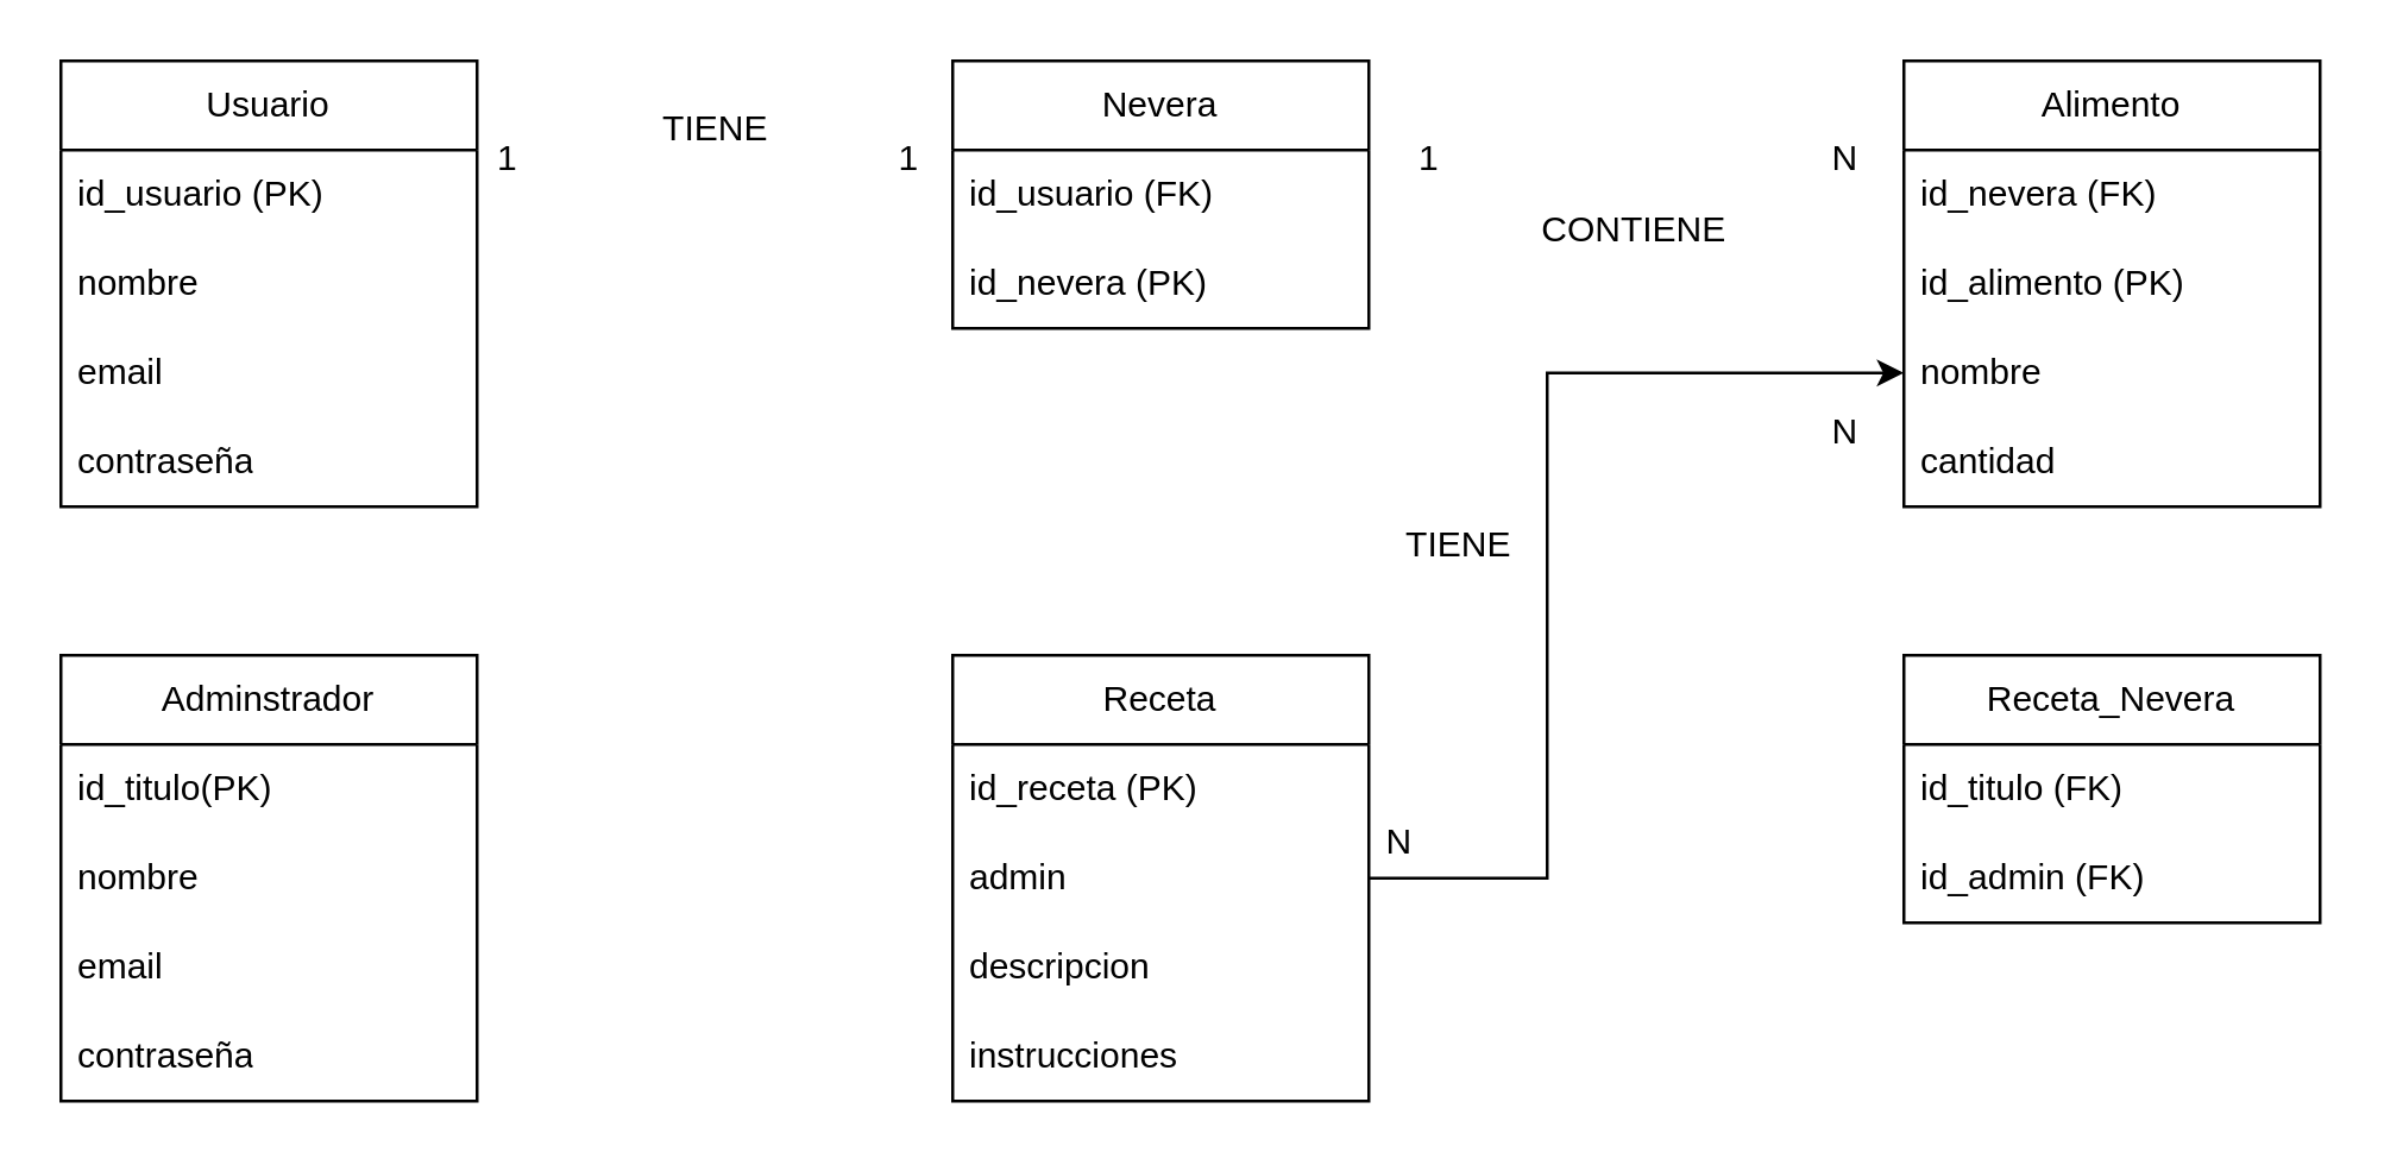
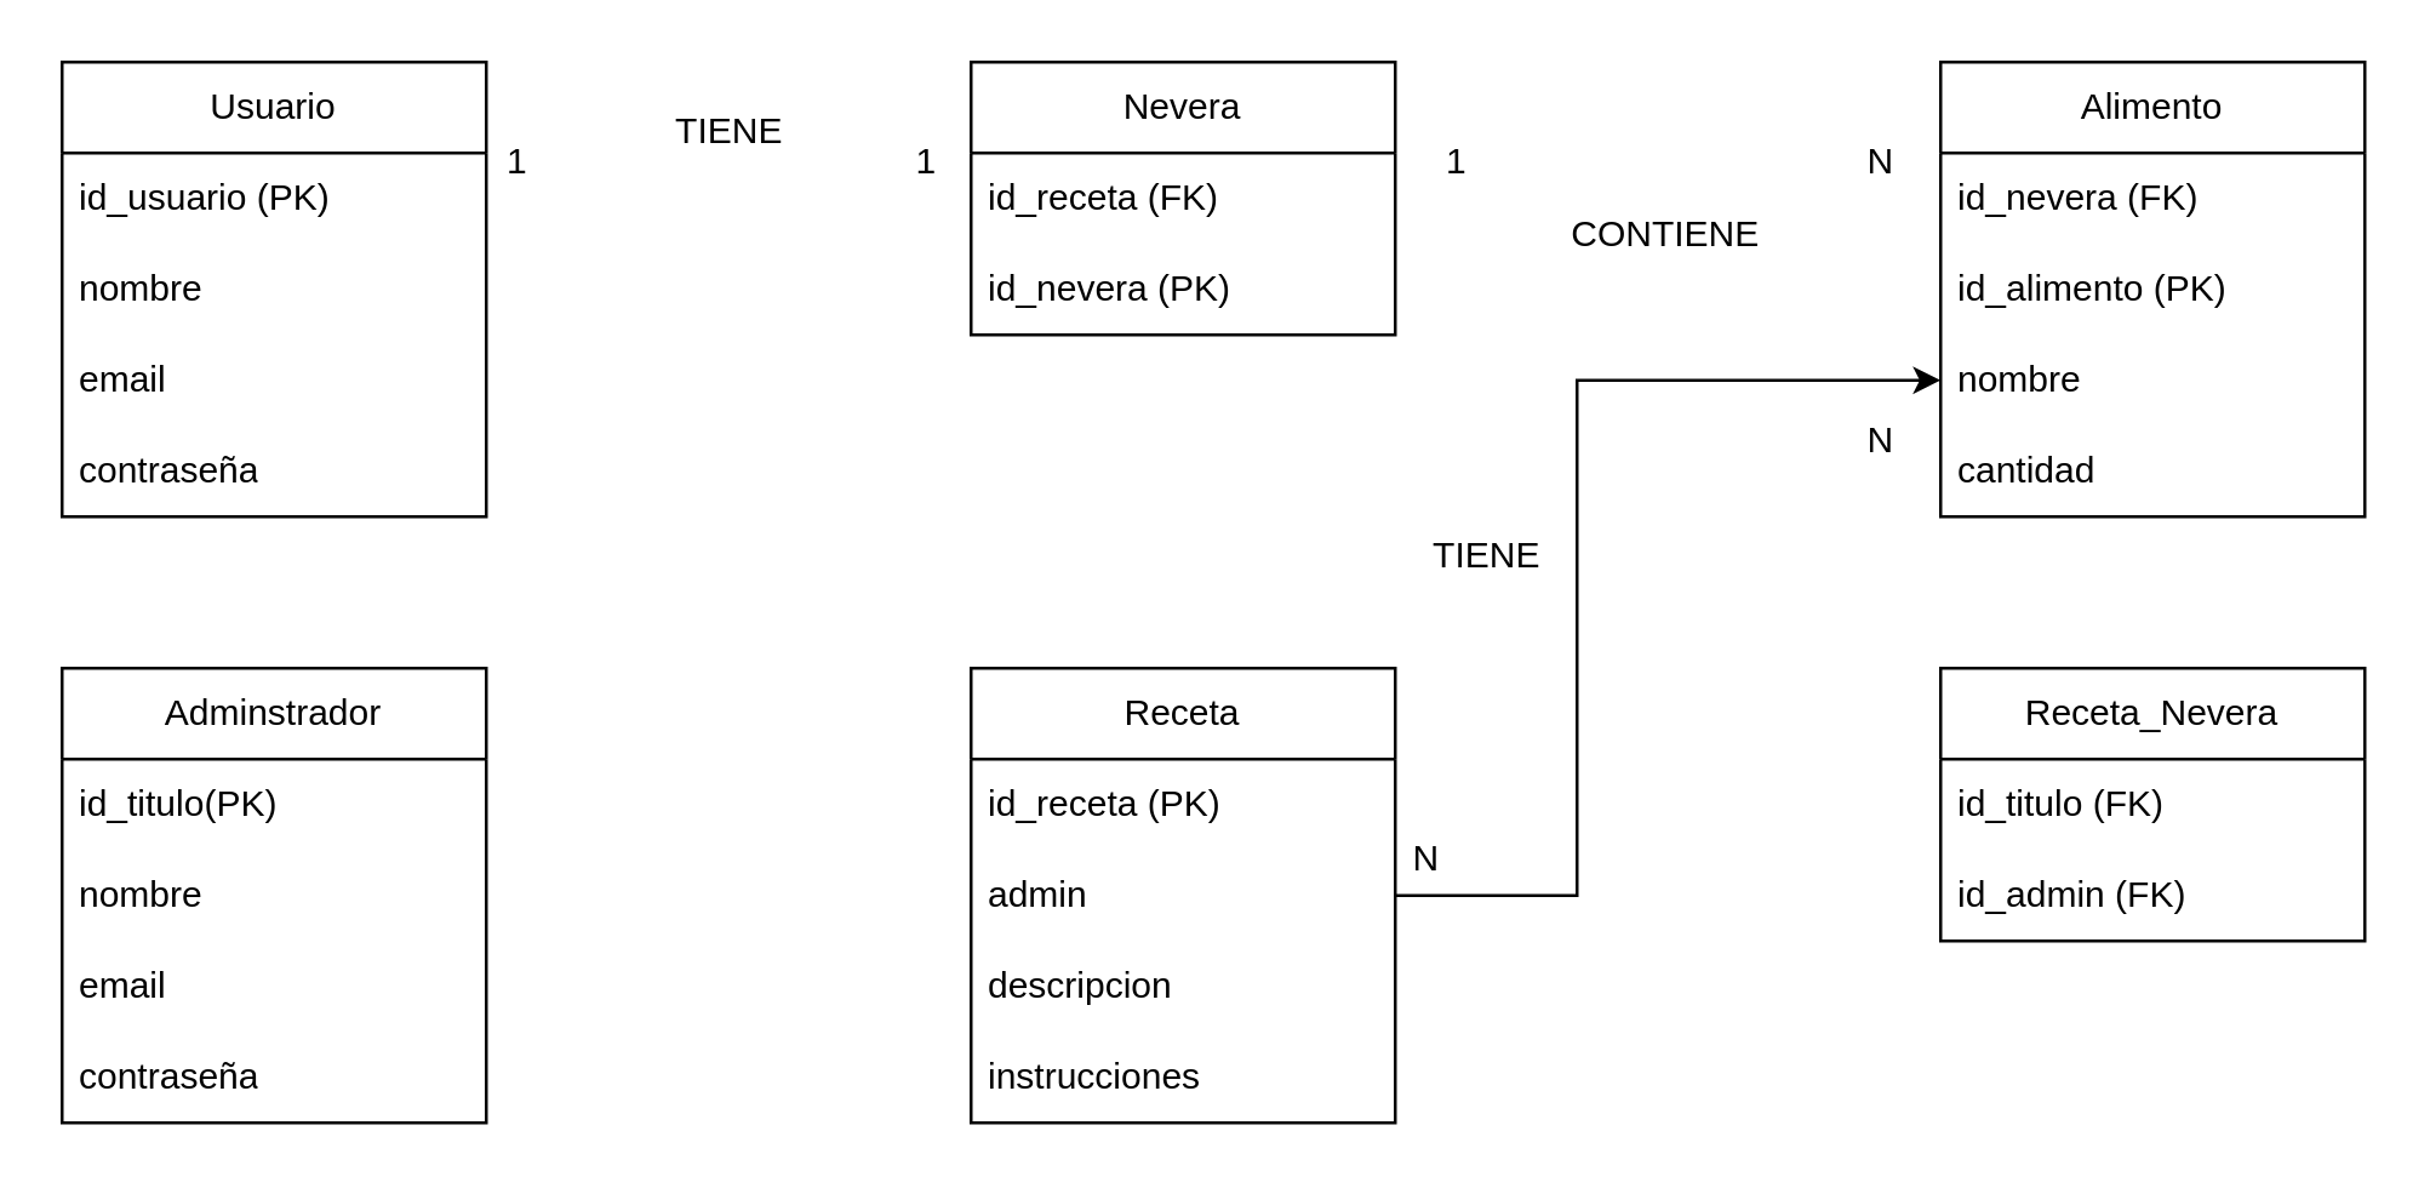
  <mxCell id="0" />
  <mxCell id="1" parent="0" />
  <mxCell id="2" value="Usuario" style="swimlane;fontStyle=0;childLayout=stackLayout;horizontal=1;startSize=30;horizontalStack=0;resizeParent=1;resizeParentMax=0;resizeLast=0;collapsible=1;marginBottom=0;whiteSpace=wrap;html=1;" vertex="1" parent="1"><mxGeometry x="20" y="20" width="140" height="150" as="geometry" /></mxCell>
  <mxCell id="3" value="id_usuario (PK)" style="text;strokeColor=none;fillColor=none;align=left;verticalAlign=middle;spacingLeft=4;spacingRight=4;overflow=hidden;points=[[0,0.5],[1,0.5]];portConstraint=eastwest;rotatable=0;whiteSpace=wrap;html=1;" vertex="1" parent="2"><mxGeometry y="30" width="140" height="30" as="geometry" /></mxCell>
  <mxCell id="4" value="nombre" style="text;strokeColor=none;fillColor=none;align=left;verticalAlign=middle;spacingLeft=4;spacingRight=4;overflow=hidden;points=[[0,0.5],[1,0.5]];portConstraint=eastwest;rotatable=0;whiteSpace=wrap;html=1;" vertex="1" parent="2"><mxGeometry y="60" width="140" height="30" as="geometry" /></mxCell>
  <mxCell id="5" value="email" style="text;strokeColor=none;fillColor=none;align=left;verticalAlign=middle;spacingLeft=4;spacingRight=4;overflow=hidden;points=[[0,0.5],[1,0.5]];portConstraint=eastwest;rotatable=0;whiteSpace=wrap;html=1;" vertex="1" parent="2"><mxGeometry y="90" width="140" height="30" as="geometry" /></mxCell>
  <mxCell id="6" value="contraseña" style="text;strokeColor=none;fillColor=none;align=left;verticalAlign=middle;spacingLeft=4;spacingRight=4;overflow=hidden;points=[[0,0.5],[1,0.5]];portConstraint=eastwest;rotatable=0;whiteSpace=wrap;html=1;" vertex="1" parent="2"><mxGeometry y="120" width="140" height="30" as="geometry" /></mxCell>
  <mxCell id="7" value="Nevera" style="swimlane;fontStyle=0;childLayout=stackLayout;horizontal=1;startSize=30;horizontalStack=0;resizeParent=1;resizeParentMax=0;resizeLast=0;collapsible=1;marginBottom=0;whiteSpace=wrap;html=1;" vertex="1" parent="1"><mxGeometry x="320" y="20" width="140" height="90" as="geometry" /></mxCell>
- <mxCell id="8" value="id_usuario (FK)" style="text;strokeColor=none;fillColor=none;align=left;verticalAlign=middle;spacingLeft=4;spacingRight=4;overflow=hidden;points=[[0,0.5],[1,0.5]];portConstraint=eastwest;rotatable=0;whiteSpace=wrap;html=1;" vertex="1" parent="7"><mxGeometry y="30" width="140" height="30" as="geometry" /></mxCell>
+ <mxCell id="8" value="id_receta (FK)" style="text;strokeColor=none;fillColor=none;align=left;verticalAlign=middle;spacingLeft=4;spacingRight=4;overflow=hidden;points=[[0,0.5],[1,0.5]];portConstraint=eastwest;rotatable=0;whiteSpace=wrap;html=1;" vertex="1" parent="7"><mxGeometry y="30" width="140" height="30" as="geometry" /></mxCell>
  <mxCell id="9" value="id_nevera (PK)" style="text;strokeColor=none;fillColor=none;align=left;verticalAlign=middle;spacingLeft=4;spacingRight=4;overflow=hidden;points=[[0,0.5],[1,0.5]];portConstraint=eastwest;rotatable=0;whiteSpace=wrap;html=1;" vertex="1" parent="7"><mxGeometry y="60" width="140" height="30" as="geometry" /></mxCell>
  <mxCell id="10" value="Alimento" style="swimlane;fontStyle=0;childLayout=stackLayout;horizontal=1;startSize=30;horizontalStack=0;resizeParent=1;resizeParentMax=0;resizeLast=0;collapsible=1;marginBottom=0;whiteSpace=wrap;html=1;" vertex="1" parent="1"><mxGeometry x="640" y="20" width="140" height="150" as="geometry" /></mxCell>
  <mxCell id="11" value="id_nevera (FK)" style="text;strokeColor=none;fillColor=none;align=left;verticalAlign=middle;spacingLeft=4;spacingRight=4;overflow=hidden;points=[[0,0.5],[1,0.5]];portConstraint=eastwest;rotatable=0;whiteSpace=wrap;html=1;" vertex="1" parent="10"><mxGeometry y="30" width="140" height="30" as="geometry" /></mxCell>
  <mxCell id="12" value="id_alimento (PK)" style="text;strokeColor=none;fillColor=none;align=left;verticalAlign=middle;spacingLeft=4;spacingRight=4;overflow=hidden;points=[[0,0.5],[1,0.5]];portConstraint=eastwest;rotatable=0;whiteSpace=wrap;html=1;" vertex="1" parent="10"><mxGeometry y="60" width="140" height="30" as="geometry" /></mxCell>
  <mxCell id="13" value="nombre" style="text;strokeColor=none;fillColor=none;align=left;verticalAlign=middle;spacingLeft=4;spacingRight=4;overflow=hidden;points=[[0,0.5],[1,0.5]];portConstraint=eastwest;rotatable=0;whiteSpace=wrap;html=1;" vertex="1" parent="10"><mxGeometry y="90" width="140" height="30" as="geometry" /></mxCell>
  <mxCell id="14" value="cantidad" style="text;strokeColor=none;fillColor=none;align=left;verticalAlign=middle;spacingLeft=4;spacingRight=4;overflow=hidden;points=[[0,0.5],[1,0.5]];portConstraint=eastwest;rotatable=0;whiteSpace=wrap;html=1;" vertex="1" parent="10"><mxGeometry y="120" width="140" height="30" as="geometry" /></mxCell>
  <mxCell id="15" value="Adminstrador" style="swimlane;fontStyle=0;childLayout=stackLayout;horizontal=1;startSize=30;horizontalStack=0;resizeParent=1;resizeParentMax=0;resizeLast=0;collapsible=1;marginBottom=0;whiteSpace=wrap;html=1;" vertex="1" parent="1"><mxGeometry x="20" y="220" width="140" height="150" as="geometry" /></mxCell>
  <mxCell id="16" value="id_titulo(PK)" style="text;strokeColor=none;fillColor=none;align=left;verticalAlign=middle;spacingLeft=4;spacingRight=4;overflow=hidden;points=[[0,0.5],[1,0.5]];portConstraint=eastwest;rotatable=0;whiteSpace=wrap;html=1;" vertex="1" parent="15"><mxGeometry y="30" width="140" height="30" as="geometry" /></mxCell>
  <mxCell id="17" value="nombre" style="text;strokeColor=none;fillColor=none;align=left;verticalAlign=middle;spacingLeft=4;spacingRight=4;overflow=hidden;points=[[0,0.5],[1,0.5]];portConstraint=eastwest;rotatable=0;whiteSpace=wrap;html=1;" vertex="1" parent="15"><mxGeometry y="60" width="140" height="30" as="geometry" /></mxCell>
  <mxCell id="18" value="email" style="text;strokeColor=none;fillColor=none;align=left;verticalAlign=middle;spacingLeft=4;spacingRight=4;overflow=hidden;points=[[0,0.5],[1,0.5]];portConstraint=eastwest;rotatable=0;whiteSpace=wrap;html=1;" vertex="1" parent="15"><mxGeometry y="90" width="140" height="30" as="geometry" /></mxCell>
  <mxCell id="19" value="contraseña" style="text;strokeColor=none;fillColor=none;align=left;verticalAlign=middle;spacingLeft=4;spacingRight=4;overflow=hidden;points=[[0,0.5],[1,0.5]];portConstraint=eastwest;rotatable=0;whiteSpace=wrap;html=1;" vertex="1" parent="15"><mxGeometry y="120" width="140" height="30" as="geometry" /></mxCell>
  <mxCell id="20" style="edgeStyle=orthogonalEdgeStyle;rounded=0;orthogonalLoop=1;jettySize=auto;html=1;entryX=0;entryY=0.5;entryDx=0;entryDy=0;" edge="1" parent="1" source="21" target="13"><mxGeometry relative="1" as="geometry"><Array as="points"><mxPoint x="520" y="295" /><mxPoint x="520" y="125" /></Array></mxGeometry></mxCell>
  <mxCell id="21" value="Receta" style="swimlane;fontStyle=0;childLayout=stackLayout;horizontal=1;startSize=30;horizontalStack=0;resizeParent=1;resizeParentMax=0;resizeLast=0;collapsible=1;marginBottom=0;whiteSpace=wrap;html=1;" vertex="1" parent="1"><mxGeometry x="320" y="220" width="140" height="150" as="geometry" /></mxCell>
  <mxCell id="22" value="id_receta (PK)" style="text;strokeColor=none;fillColor=none;align=left;verticalAlign=middle;spacingLeft=4;spacingRight=4;overflow=hidden;points=[[0,0.5],[1,0.5]];portConstraint=eastwest;rotatable=0;whiteSpace=wrap;html=1;" vertex="1" parent="21"><mxGeometry y="30" width="140" height="30" as="geometry" /></mxCell>
  <mxCell id="23" value="admin" style="text;strokeColor=none;fillColor=none;align=left;verticalAlign=middle;spacingLeft=4;spacingRight=4;overflow=hidden;points=[[0,0.5],[1,0.5]];portConstraint=eastwest;rotatable=0;whiteSpace=wrap;html=1;" vertex="1" parent="21"><mxGeometry y="60" width="140" height="30" as="geometry" /></mxCell>
  <mxCell id="24" value="descripcion" style="text;strokeColor=none;fillColor=none;align=left;verticalAlign=middle;spacingLeft=4;spacingRight=4;overflow=hidden;points=[[0,0.5],[1,0.5]];portConstraint=eastwest;rotatable=0;whiteSpace=wrap;html=1;" vertex="1" parent="21"><mxGeometry y="90" width="140" height="30" as="geometry" /></mxCell>
  <mxCell id="25" value="instrucciones" style="text;strokeColor=none;fillColor=none;align=left;verticalAlign=middle;spacingLeft=4;spacingRight=4;overflow=hidden;points=[[0,0.5],[1,0.5]];portConstraint=eastwest;rotatable=0;whiteSpace=wrap;html=1;" vertex="1" parent="21"><mxGeometry y="120" width="140" height="30" as="geometry" /></mxCell>
  <mxCell id="26" value="Receta_Nevera" style="swimlane;fontStyle=0;childLayout=stackLayout;horizontal=1;startSize=30;horizontalStack=0;resizeParent=1;resizeParentMax=0;resizeLast=0;collapsible=1;marginBottom=0;whiteSpace=wrap;html=1;" vertex="1" parent="1"><mxGeometry x="640" y="220" width="140" height="90" as="geometry" /></mxCell>
  <mxCell id="27" value="id_titulo (FK)" style="text;strokeColor=none;fillColor=none;align=left;verticalAlign=middle;spacingLeft=4;spacingRight=4;overflow=hidden;points=[[0,0.5],[1,0.5]];portConstraint=eastwest;rotatable=0;whiteSpace=wrap;html=1;" vertex="1" parent="26"><mxGeometry y="30" width="140" height="30" as="geometry" /></mxCell>
  <mxCell id="28" value="id_admin (FK)" style="text;strokeColor=none;fillColor=none;align=left;verticalAlign=middle;spacingLeft=4;spacingRight=4;overflow=hidden;points=[[0,0.5],[1,0.5]];portConstraint=eastwest;rotatable=0;whiteSpace=wrap;html=1;" vertex="1" parent="26"><mxGeometry y="60" width="140" height="30" as="geometry" /></mxCell>
  <mxCell id="29" value="1" style="text;html=1;align=center;verticalAlign=middle;resizable=0;points=[];autosize=1;strokeColor=none;fillColor=none;" vertex="1" parent="1"><mxGeometry x="155" y="38" width="30" height="30" as="geometry" /></mxCell>
  <mxCell id="30" value="1" style="text;html=1;align=center;verticalAlign=middle;resizable=0;points=[];autosize=1;strokeColor=none;fillColor=none;" vertex="1" parent="1"><mxGeometry x="290" y="38" width="30" height="30" as="geometry" /></mxCell>
  <mxCell id="31" value="TIENE" style="text;html=1;align=center;verticalAlign=middle;resizable=0;points=[];autosize=1;strokeColor=none;fillColor=none;" vertex="1" parent="1"><mxGeometry x="210" y="28" width="60" height="30" as="geometry" /></mxCell>
  <mxCell id="32" value="1" style="text;html=1;align=center;verticalAlign=middle;resizable=0;points=[];autosize=1;strokeColor=none;fillColor=none;" vertex="1" parent="1"><mxGeometry x="465" y="38" width="30" height="30" as="geometry" /></mxCell>
  <mxCell id="33" value="N" style="text;html=1;align=center;verticalAlign=middle;resizable=0;points=[];autosize=1;strokeColor=none;fillColor=none;" vertex="1" parent="1"><mxGeometry x="605" y="38" width="30" height="30" as="geometry" /></mxCell>
  <mxCell id="34" value="CONTIENE" style="text;html=1;align=center;verticalAlign=middle;resizable=0;points=[];autosize=1;strokeColor=none;fillColor=none;" vertex="1" parent="1"><mxGeometry x="504" y="62" width="90" height="30" as="geometry" /></mxCell>
  <mxCell id="35" value="N" style="text;html=1;align=center;verticalAlign=middle;resizable=0;points=[];autosize=1;strokeColor=none;fillColor=none;" vertex="1" parent="1"><mxGeometry x="455" y="268" width="30" height="30" as="geometry" /></mxCell>
  <mxCell id="36" value="N" style="text;html=1;align=center;verticalAlign=middle;resizable=0;points=[];autosize=1;strokeColor=none;fillColor=none;" vertex="1" parent="1"><mxGeometry x="605" y="130" width="30" height="30" as="geometry" /></mxCell>
  <mxCell id="37" value="TIENE" style="text;html=1;align=center;verticalAlign=middle;resizable=0;points=[];autosize=1;strokeColor=none;fillColor=none;" vertex="1" parent="1"><mxGeometry x="460" y="168" width="60" height="30" as="geometry" /></mxCell>
